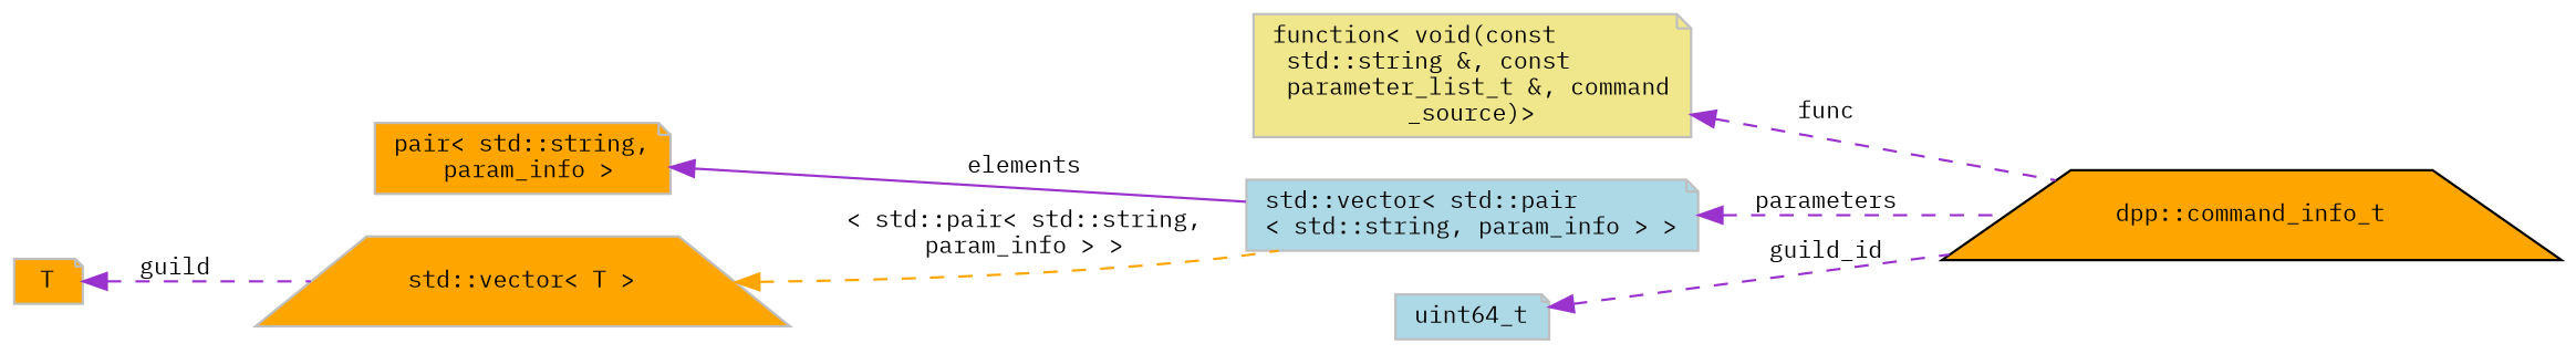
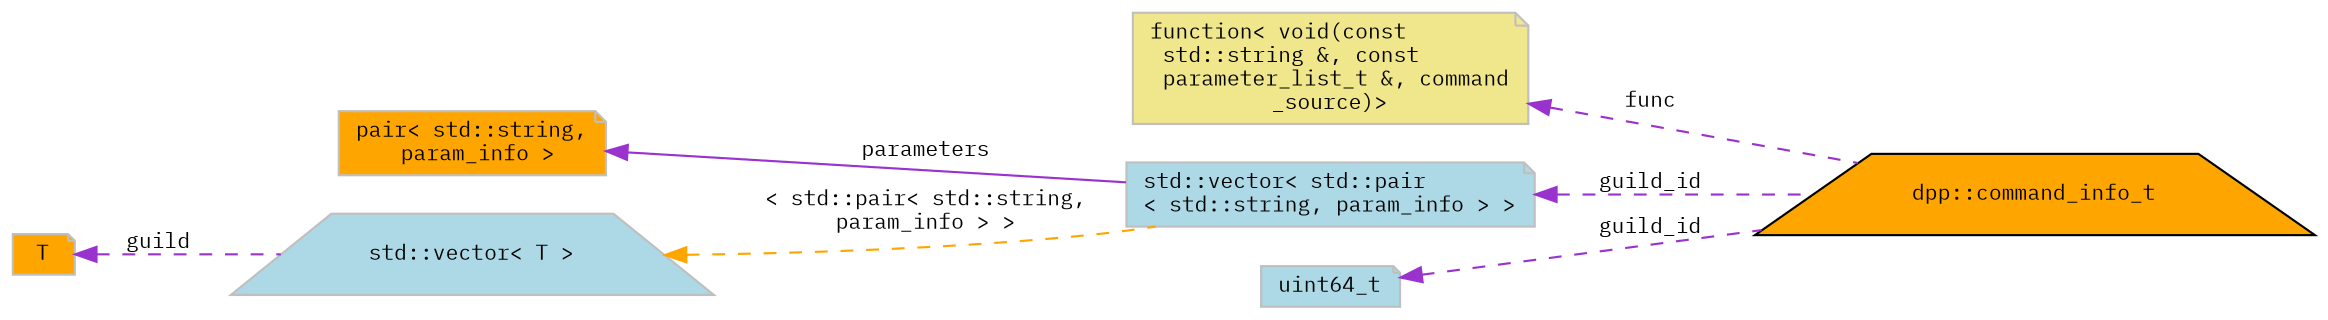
  digraph {
    fontname="IBM Plex Mono"
    rankdir=LR
    node [color=grey75 fillcolor=orange fontname="IBM Plex Mono" fontsize=10 shape=note style=filled]
    edge [color=darkorchid3 dir=back fontname="IBM Plex Mono" fontsize=10 labelfontname=Helvetica labelfontsize=10 style=dashed]
    n1 [color=black fontcolor=black height=0.2 label="dpp::command_info_t" shape=trapezium width=0.4]
    n2 [fillcolor=khaki height=0.2 label="function\< void(const\l std::string &, const\l parameter_list_t &, command\l_source)\>" width=0.4]
    n3 [fillcolor=lightblue height=0.2 label="std::vector\< std::pair\l\< std::string, param_info \> \>" width=0.4]
    n4 [height=0.2 label="pair\< std::string,\l param_info \>" width=0.4]
-   n5 [height=0.2 label="std::vector\< T \>" shape=trapezium width=0.4]
+   n5 [fillcolor=lightblue height=0.2 label="std::vector\< T \>" shape=trapezium width=0.4]
    n6 [height=0.2 label=T width=0.4]
    n7 [fillcolor=lightblue height=0.2 label=uint64_t width=0.4]
    n2 -> n1 [label=" func"]
-   n3 -> n1 [label=" parameters"]
-   n4 -> n3 [label=" elements" style=solid]
+   n3 -> n1 [label=" guild_id"]
+   n4 -> n3 [label=" parameters" style=solid]
    n5 -> n3 [color=orange label=" \< std::pair\< std::string,\l param_info \> \>"]
    n6 -> n5 [label=" guild"]
    n7 -> n1 [label=" guild_id"]
  }
